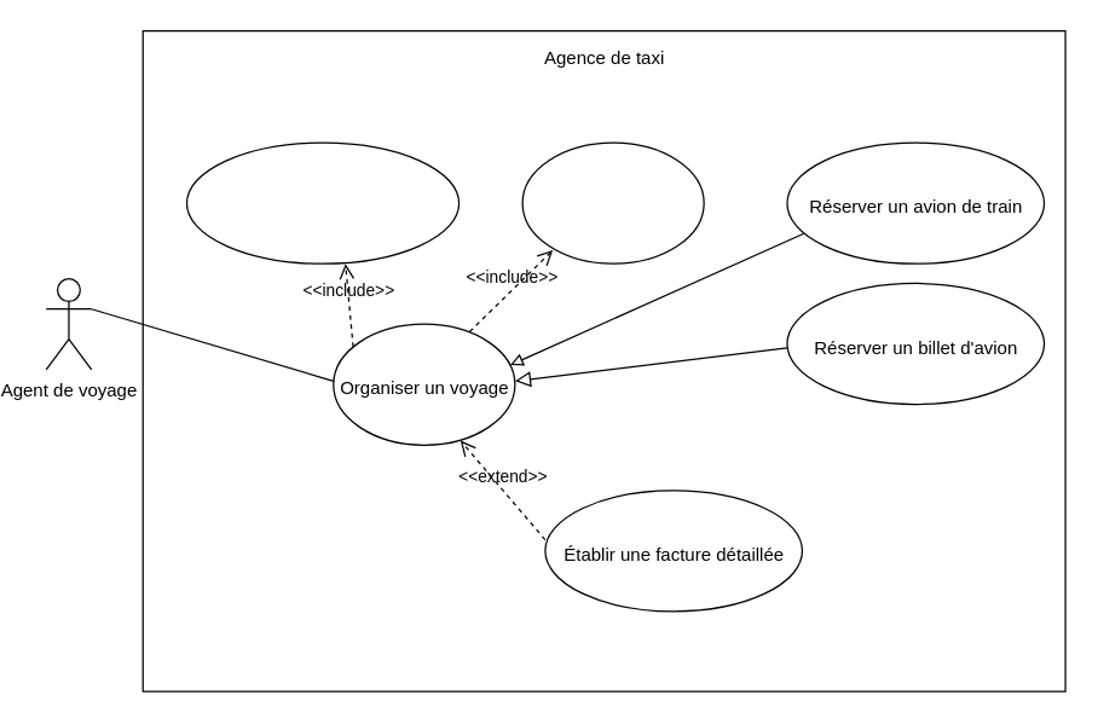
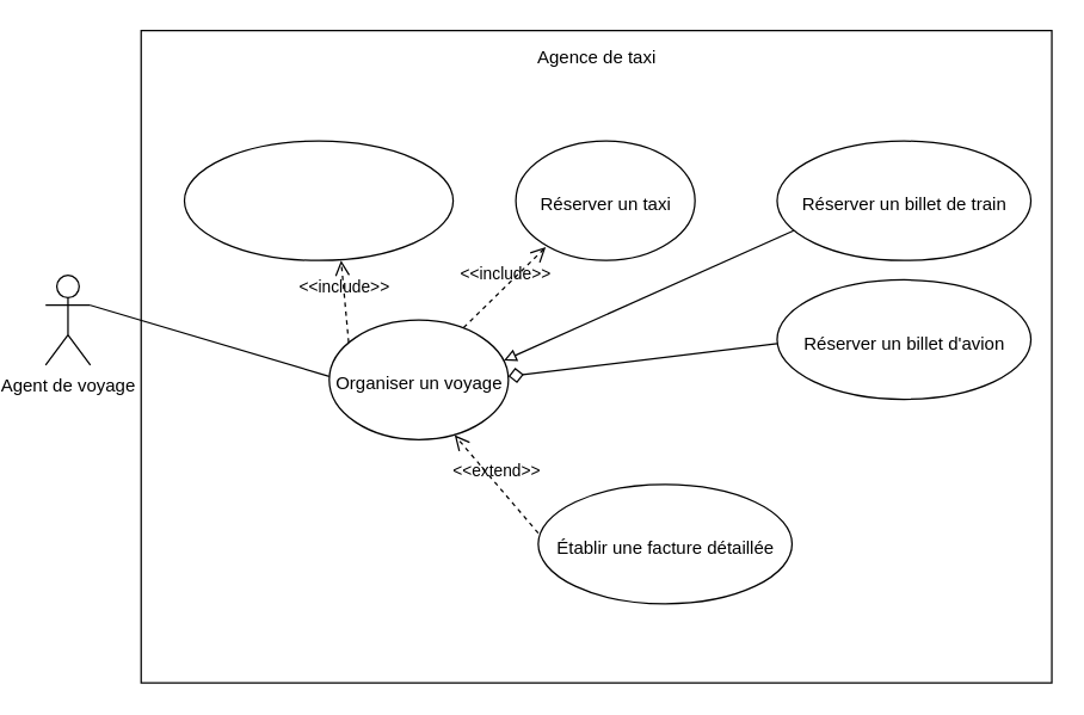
  <mxCell id="0" />
  <mxCell id="1" parent="0" />
  <mxCell id="2" value="" style="rounded=0;whiteSpace=wrap;html=1;" vertex="1" parent="1"><mxGeometry x="84" y="20" width="610" height="437" as="geometry" /></mxCell>
  <mxCell id="3" value="Agent de voyage" style="shape=umlActor;verticalLabelPosition=bottom;verticalAlign=top;html=1;outlineConnect=0;" vertex="1" parent="1"><mxGeometry x="20" y="184" width="30" height="60" as="geometry" /></mxCell>
  <mxCell id="4" value="" style="shape=ellipse;container=1;horizontal=1;horizontalStack=0;resizeParent=1;resizeParentMax=0;resizeLast=0;html=1;dashed=0;collapsible=0;" vertex="1" parent="1"><mxGeometry x="210" y="214" width="120" height="80" as="geometry" /></mxCell>
  <mxCell id="5" value="Organiser un voyage" style="html=1;strokeColor=none;fillColor=none;align=center;verticalAlign=middle;rotatable=0;" vertex="1" parent="4"><mxGeometry y="32.667" width="120" height="20" as="geometry" /></mxCell>
  <mxCell id="6" value="&amp;lt;&amp;lt;include&amp;gt;&amp;gt;" style="endArrow=open;startArrow=none;endFill=0;startFill=0;endSize=8;html=1;verticalAlign=bottom;dashed=1;labelBackgroundColor=none;rounded=0;strokeWidth=1;entryX=0.167;entryY=0.888;entryDx=0;entryDy=0;entryPerimeter=0;" edge="1" parent="4" target="9"><mxGeometry width="160" relative="1" as="geometry"><mxPoint x="90" y="5" as="sourcePoint" /><mxPoint x="142.778" y="-45" as="targetPoint" /></mxGeometry></mxCell>
  <mxCell id="7" value="" style="endArrow=none;startArrow=none;endFill=0;startFill=0;endSize=8;html=1;verticalAlign=bottom;labelBackgroundColor=none;strokeWidth=1;rounded=0;entryX=0;entryY=0.25;entryDx=0;entryDy=0;spacing=1;" edge="1" parent="1" target="5"><mxGeometry width="160" relative="1" as="geometry"><mxPoint x="50" y="204" as="sourcePoint" /><mxPoint x="210" y="204" as="targetPoint" /></mxGeometry></mxCell>
  <mxCell id="8" value="" style="shape=ellipse;container=1;horizontal=1;horizontalStack=0;resizeParent=1;resizeParentMax=0;resizeLast=0;html=1;dashed=0;collapsible=0;" vertex="1" parent="1"><mxGeometry x="113" y="94" width="180" height="80" as="geometry" /></mxCell>
  <mxCell id="9" value="" style="shape=ellipse;container=1;horizontal=1;horizontalStack=0;resizeParent=1;resizeParentMax=0;resizeLast=0;html=1;dashed=0;collapsible=0;" vertex="1" parent="1"><mxGeometry x="335" y="94" width="120" height="80" as="geometry" /></mxCell>
+ <mxCell id="10" value="Réserver un taxi" style="html=1;strokeColor=none;fillColor=none;align=center;verticalAlign=middle;rotatable=0;" vertex="1" parent="9"><mxGeometry y="32.667" width="120" height="20" as="geometry" /></mxCell>
  <mxCell id="11" value="" style="shape=ellipse;container=1;horizontal=1;horizontalStack=0;resizeParent=1;resizeParentMax=0;resizeLast=0;html=1;dashed=0;collapsible=0;" vertex="1" parent="1"><mxGeometry x="510" y="94" width="170" height="80" as="geometry" /></mxCell>
- <mxCell id="12" value="Réserver un avion de train" style="html=1;strokeColor=none;fillColor=none;align=center;verticalAlign=middle;rotatable=0;" vertex="1" parent="11"><mxGeometry y="32.667" width="170" height="20" as="geometry" /></mxCell>
+ <mxCell id="12" value="Réserver un billet de train" style="html=1;strokeColor=none;fillColor=none;align=center;verticalAlign=middle;rotatable=0;" vertex="1" parent="11"><mxGeometry y="32.667" width="170" height="20" as="geometry" /></mxCell>
  <mxCell id="13" value="&amp;lt;&amp;lt;include&amp;gt;&amp;gt;" style="endArrow=open;startArrow=none;endFill=0;startFill=0;endSize=8;html=1;verticalAlign=bottom;dashed=1;labelBackgroundColor=none;rounded=0;strokeWidth=1;entryX=0.583;entryY=1;entryDx=0;entryDy=0;entryPerimeter=0;" edge="1" parent="1" target="8"><mxGeometry width="160" relative="1" as="geometry"><mxPoint x="223" y="229" as="sourcePoint" /><mxPoint x="278.04" y="175.04" as="targetPoint" /></mxGeometry></mxCell>
  <mxCell id="14" value="" style="shape=ellipse;container=1;horizontal=1;horizontalStack=0;resizeParent=1;resizeParentMax=0;resizeLast=0;html=1;dashed=0;collapsible=0;" vertex="1" parent="1"><mxGeometry x="510" y="187" width="170" height="80" as="geometry" /></mxCell>
  <mxCell id="15" value="Réserver un billet d'avion" style="html=1;strokeColor=none;fillColor=none;align=center;verticalAlign=middle;rotatable=0;" vertex="1" parent="14"><mxGeometry y="32.667" width="170" height="20" as="geometry" /></mxCell>
- <mxCell id="16" value="" style="endArrow=block;startArrow=none;endFill=0;startFill=0;endSize=8;html=1;verticalAlign=bottom;labelBackgroundColor=none;strokeWidth=1;rounded=0;entryX=1;entryY=0.25;entryDx=0;entryDy=0;exitX=0;exitY=0.5;exitDx=0;exitDy=0;" edge="1" parent="1" source="15" target="5"><mxGeometry width="160" relative="1" as="geometry"><mxPoint x="370" y="234" as="sourcePoint" /><mxPoint x="530" y="234" as="targetPoint" /></mxGeometry></mxCell>
+ <mxCell id="16" value="" style="endArrow=diamond;startArrow=none;endFill=0;startFill=0;endSize=8;html=1;verticalAlign=bottom;labelBackgroundColor=none;strokeWidth=1;rounded=0;entryX=1;entryY=0.25;entryDx=0;entryDy=0;exitX=0;exitY=0.5;exitDx=0;exitDy=0;" edge="1" parent="1" source="15" target="5"><mxGeometry width="160" relative="1" as="geometry"><mxPoint x="370" y="234" as="sourcePoint" /><mxPoint x="530" y="234" as="targetPoint" /></mxGeometry></mxCell>
  <mxCell id="17" value="" style="shape=ellipse;container=1;horizontal=1;horizontalStack=0;resizeParent=1;resizeParentMax=0;resizeLast=0;html=1;dashed=0;collapsible=0;" vertex="1" parent="1"><mxGeometry x="350" y="324" width="170" height="80" as="geometry" /></mxCell>
  <mxCell id="18" value="Établir une facture détaillée" style="html=1;strokeColor=none;fillColor=none;align=center;verticalAlign=middle;rotatable=0;" vertex="1" parent="17"><mxGeometry y="32.667" width="170" height="20" as="geometry" /></mxCell>
  <mxCell id="19" value="&amp;lt;&amp;lt;extend&amp;gt;&amp;gt;" style="endArrow=open;startArrow=none;endFill=0;startFill=0;endSize=8;html=1;verticalAlign=bottom;dashed=1;labelBackgroundColor=none;rounded=0;strokeWidth=1;entryX=0.7;entryY=0.963;entryDx=0;entryDy=0;entryPerimeter=0;exitX=0;exitY=0;exitDx=0;exitDy=0;" edge="1" parent="1" source="18" target="4"><mxGeometry width="160" relative="1" as="geometry"><mxPoint x="290" y="294" as="sourcePoint" /><mxPoint x="450" y="294" as="targetPoint" /></mxGeometry></mxCell>
  <mxCell id="20" value="Agence de taxi" style="text;html=1;strokeColor=none;fillColor=none;align=center;verticalAlign=middle;whiteSpace=wrap;rounded=0;" vertex="1" parent="1"><mxGeometry x="324" y="23" width="131" height="30" as="geometry" /></mxCell>
  <mxCell id="21" value="" style="html=1;verticalAlign=bottom;labelBackgroundColor=none;endArrow=block;endFill=0;rounded=0;strokeWidth=1;entryX=0.975;entryY=0.338;entryDx=0;entryDy=0;entryPerimeter=0;exitX=0.065;exitY=0.75;exitDx=0;exitDy=0;exitPerimeter=0;" edge="1" parent="1" source="11" target="4"><mxGeometry width="160" relative="1" as="geometry"><mxPoint x="400" y="204" as="sourcePoint" /><mxPoint x="560" y="204" as="targetPoint" /></mxGeometry></mxCell>
